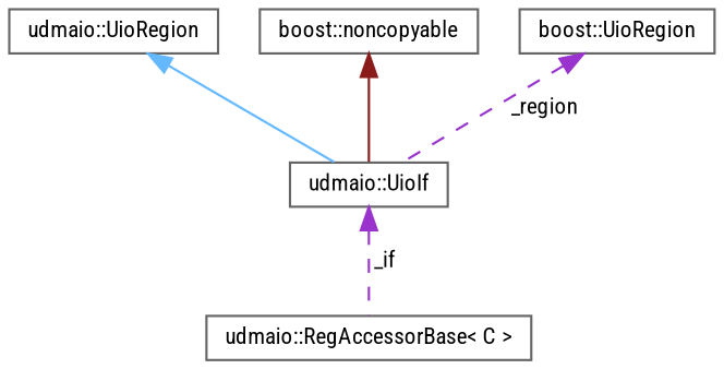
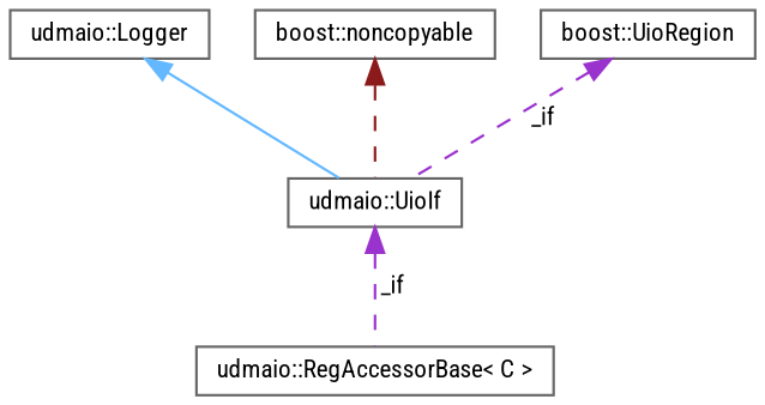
  digraph {
    fontname="Roboto Condensed"
    node [color=gray40 fillcolor=white fontname="Roboto Condensed" fontsize=10 shape=box style=filled]
    edge [color=darkorchid3 dir=back fontname="Roboto Condensed" fontsize=10 labelfontname=Helvetica labelfontsize=10 style=dashed]
    n1 [height=0.2 label="udmaio::RegAccessorBase\< C \>" width=0.4]
    n2 [height=0.2 label="udmaio::UioIf" width=0.4]
-   n3 [height=0.2 label="udmaio::UioRegion" width=0.4]
+   n3 [height=0.2 label="udmaio::Logger" width=0.4]
    n4 [height=0.2 label="boost::noncopyable" width=0.4]
    n5 [height=0.2 label="boost::UioRegion" width=0.4]
    n2 -> n1 [label=" _if"]
    n3 -> n2 [color=steelblue1 style=solid]
-   n4 -> n2 [color=firebrick4 style=solid]
-   n5 -> n2 [label=" _region"]
+   n4 -> n2 [color=firebrick4]
+   n5 -> n2 [label=" _if"]
  }
